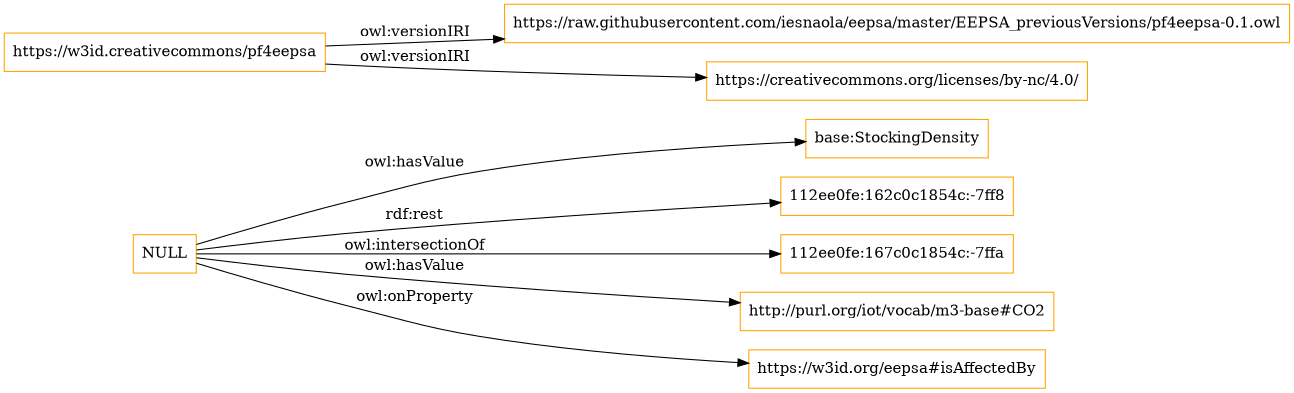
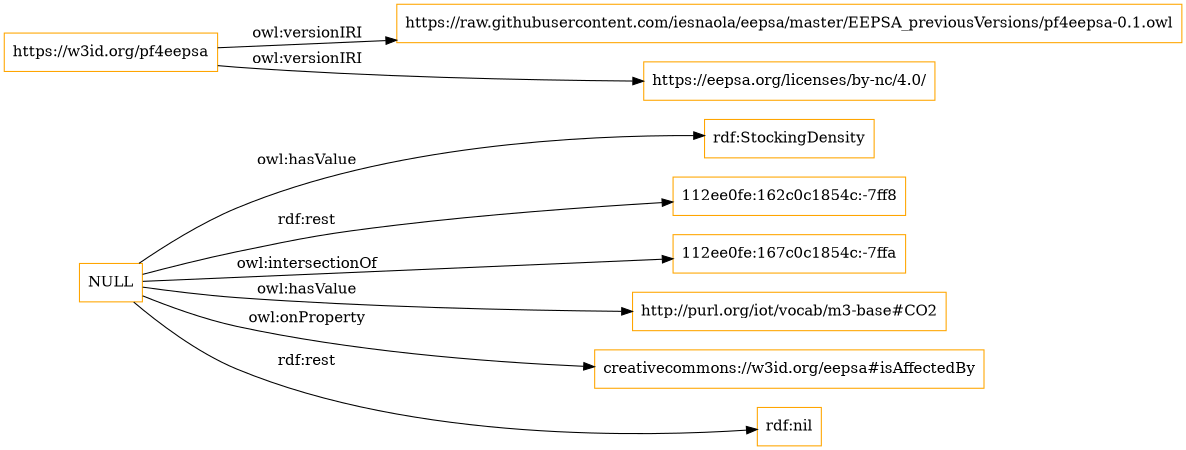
  digraph {
    rankdir=LR
    node [color=orange shape=rectangle]
    NULL
-   "base:StockingDensity"
+   "base:StockingDensity" [label="rdf:StockingDensity"]
    n3 [label="112ee0fe:162c0c1854c:-7ff8"]
    "112ee0fe:167c0c1854c:-7ffa"
    n5 [label="http://purl.org/iot/vocab/m3-base#CO2"]
-   "https://w3id.org/eepsa#isAffectedBy"
-   "https://w3id.org/pf4eepsa" [label="https://w3id.creativecommons/pf4eepsa"]
+   "https://w3id.org/eepsa#isAffectedBy" [label="creativecommons://w3id.org/eepsa#isAffectedBy"]
+   "rdf:nil"
+   "https://w3id.org/pf4eepsa"
    "https://raw.githubusercontent.com/iesnaola/eepsa/master/EEPSA_previousVersions/pf4eepsa-0.1.owl"
-   "https://creativecommons.org/licenses/by-nc/4.0/"
+   "https://creativecommons.org/licenses/by-nc/4.0/" [label="https://eepsa.org/licenses/by-nc/4.0/"]
    NULL -> "base:StockingDensity" [label="owl:hasValue"]
    NULL -> n3 [label="rdf:rest"]
    NULL -> "112ee0fe:167c0c1854c:-7ffa" [label="owl:intersectionOf"]
    NULL -> n5 [label="owl:hasValue"]
    NULL -> "https://w3id.org/eepsa#isAffectedBy" [label="owl:onProperty"]
+   NULL -> "rdf:nil" [label="rdf:rest"]
    "https://w3id.org/pf4eepsa" -> "https://raw.githubusercontent.com/iesnaola/eepsa/master/EEPSA_previousVersions/pf4eepsa-0.1.owl" [label="owl:versionIRI"]
    "https://w3id.org/pf4eepsa" -> "https://creativecommons.org/licenses/by-nc/4.0/" [label="owl:versionIRI"]
  }
